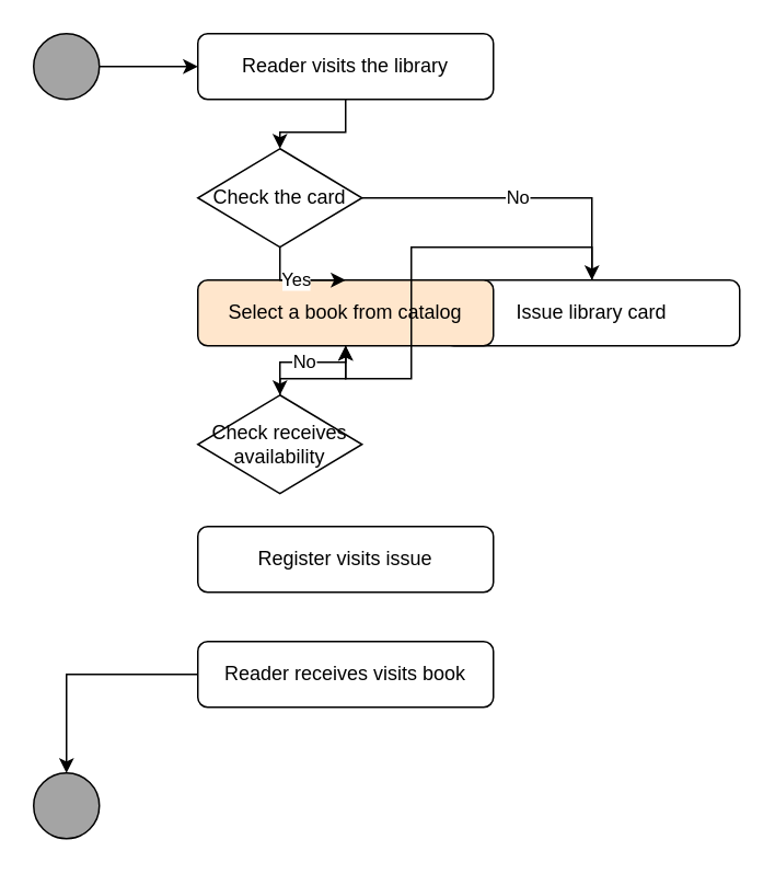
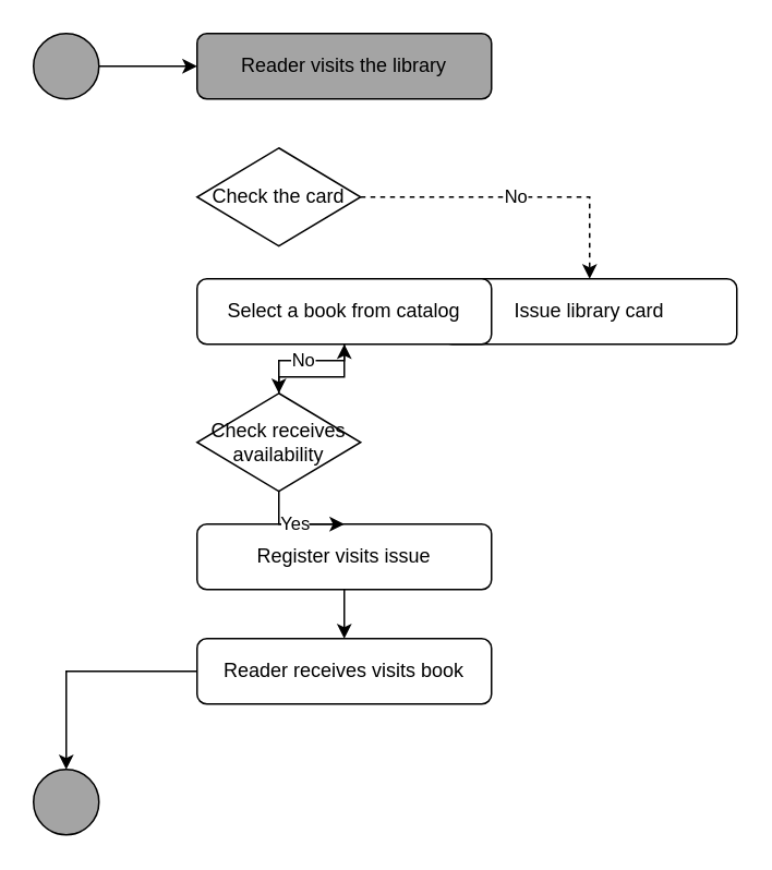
  <mxCell id="0" />
  <mxCell id="1" parent="0" />
  <mxCell id="2" value="" style="ellipse;whiteSpace=wrap;html=1;fillColor=#A4A4A4;" vertex="1" parent="1"><mxGeometry x="20" y="20" width="40" height="40" as="geometry" /></mxCell>
- <mxCell id="3" value="Reader visits the library" style="rounded=1;whiteSpace=wrap;html=1;" vertex="1" parent="1"><mxGeometry x="120" y="20" width="180" height="40" as="geometry" /></mxCell>
+ <mxCell id="3" value="Reader visits the library" style="rounded=1;whiteSpace=wrap;html=1;fillColor=#a4a4a4;" vertex="1" parent="1"><mxGeometry x="120" y="20" width="180" height="40" as="geometry" /></mxCell>
  <mxCell id="4" value="Check the card" style="rhombus;whiteSpace=wrap;html=1;" vertex="1" parent="1"><mxGeometry x="120" y="90" width="100" height="60" as="geometry" /></mxCell>
  <mxCell id="5" value="Issue library card" style="rounded=1;whiteSpace=wrap;html=1;" vertex="1" parent="1"><mxGeometry x="270" y="170" width="180" height="40" as="geometry" /></mxCell>
- <mxCell id="6" value="Select a book from catalog" style="rounded=1;whiteSpace=wrap;html=1;fillColor=#ffe6cc;" vertex="1" parent="1"><mxGeometry x="120" y="170" width="180" height="40" as="geometry" /></mxCell>
+ <mxCell id="6" value="Select a book from catalog" style="rounded=1;whiteSpace=wrap;html=1;" vertex="1" parent="1"><mxGeometry x="120" y="170" width="180" height="40" as="geometry" /></mxCell>
  <mxCell id="7" value="Check receives availability" style="rhombus;whiteSpace=wrap;html=1;" vertex="1" parent="1"><mxGeometry x="120" y="240" width="100" height="60" as="geometry" /></mxCell>
  <mxCell id="8" value="Register visits issue" style="rounded=1;whiteSpace=wrap;html=1;" vertex="1" parent="1"><mxGeometry x="120" y="320" width="180" height="40" as="geometry" /></mxCell>
  <mxCell id="9" value="Reader receives visits book" style="rounded=1;whiteSpace=wrap;html=1;" vertex="1" parent="1"><mxGeometry x="120" y="390" width="180" height="40" as="geometry" /></mxCell>
  <mxCell id="10" value="" style="ellipse;whiteSpace=wrap;html=1;fillColor=#A4A4A4;" vertex="1" parent="1"><mxGeometry x="20" y="470" width="40" height="40" as="geometry" /></mxCell>
  <mxCell id="11" style="edgeStyle=orthogonalEdgeStyle;rounded=0;orthogonalLoop=1;jettySize=auto;html=1;curved=0;" edge="1" parent="1" source="2" target="3"><mxGeometry relative="1" as="geometry" /></mxCell>
- <mxCell id="12" style="edgeStyle=orthogonalEdgeStyle;rounded=0;orthogonalLoop=1;jettySize=auto;html=1;curved=0;" edge="1" parent="1" source="3" target="4"><mxGeometry relative="1" as="geometry" /></mxCell>
- <mxCell id="13" value="Yes" style="edgeStyle=orthogonalEdgeStyle;rounded=0;orthogonalLoop=1;jettySize=auto;html=1;curved=0;" edge="1" parent="1" source="4" target="6"><mxGeometry relative="1" as="geometry" /></mxCell>
- <mxCell id="14" value="No" style="edgeStyle=orthogonalEdgeStyle;rounded=0;orthogonalLoop=1;jettySize=auto;html=1;curved=0;" edge="1" parent="1" source="4" target="5"><mxGeometry relative="1" as="geometry" /></mxCell>
- <mxCell id="15" style="edgeStyle=orthogonalEdgeStyle;rounded=0;orthogonalLoop=1;jettySize=auto;html=1;curved=0;" edge="1" parent="1" source="5" target="6"><mxGeometry relative="1" as="geometry" /></mxCell>
+ <mxCell id="14" value="No" style="edgeStyle=orthogonalEdgeStyle;rounded=0;orthogonalLoop=1;jettySize=auto;html=1;curved=0;dashed=1;" edge="1" parent="1" source="4" target="5"><mxGeometry relative="1" as="geometry" /></mxCell>
  <mxCell id="16" style="edgeStyle=orthogonalEdgeStyle;rounded=0;orthogonalLoop=1;jettySize=auto;html=1;curved=0;" edge="1" parent="1" source="6" target="7"><mxGeometry relative="1" as="geometry" /></mxCell>
+ <mxCell id="17" value="Yes" style="edgeStyle=orthogonalEdgeStyle;rounded=0;orthogonalLoop=1;jettySize=auto;html=1;curved=0;" edge="1" parent="1" source="7" target="8"><mxGeometry relative="1" as="geometry" /></mxCell>
  <mxCell id="18" value="No" style="edgeStyle=orthogonalEdgeStyle;rounded=0;orthogonalLoop=1;jettySize=auto;html=1;curved=0;" edge="1" parent="1" source="7" target="6"><mxGeometry relative="1" as="geometry" /></mxCell>
+ <mxCell id="19" style="edgeStyle=orthogonalEdgeStyle;rounded=0;orthogonalLoop=1;jettySize=auto;html=1;curved=0;" edge="1" parent="1" source="8" target="9"><mxGeometry relative="1" as="geometry" /></mxCell>
  <mxCell id="20" style="edgeStyle=orthogonalEdgeStyle;rounded=0;orthogonalLoop=1;jettySize=auto;html=1;curved=0;" edge="1" parent="1" source="9" target="10"><mxGeometry relative="1" as="geometry" /></mxCell>
